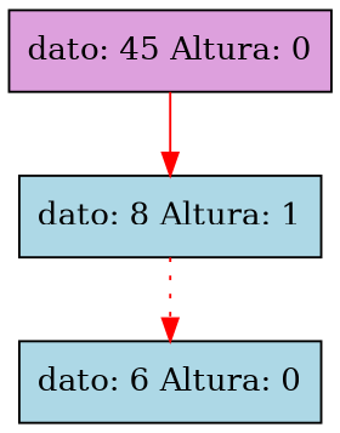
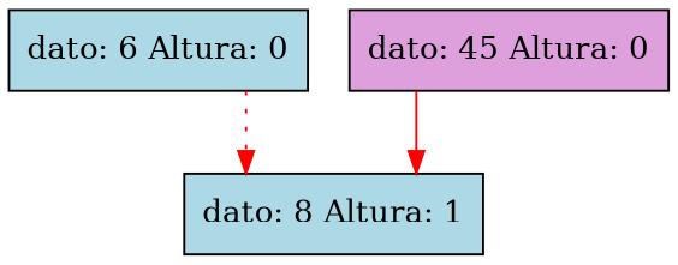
  digraph {
    concentrate=true
    splines=ortho
    node [fillcolor=lightblue shape=record style=filled]
    edge [color=red]
    n1 [label="{dato: 8  Altura: 1}"]
    n2 [label="{dato: 6  Altura: 0}"]
    n3 [fillcolor=plum label="{dato: 45  Altura: 0}"]
-   n1 -> n2 [style=dotted]
+   n2 -> n1 [style=dotted]
    n3 -> n1 [style=solid]
  }
